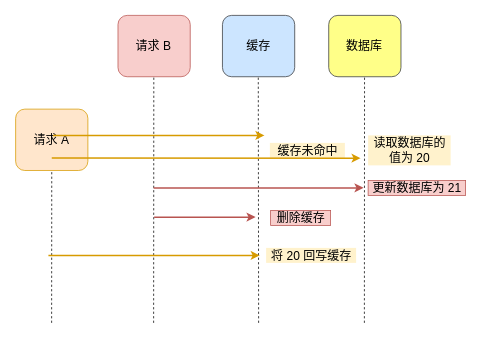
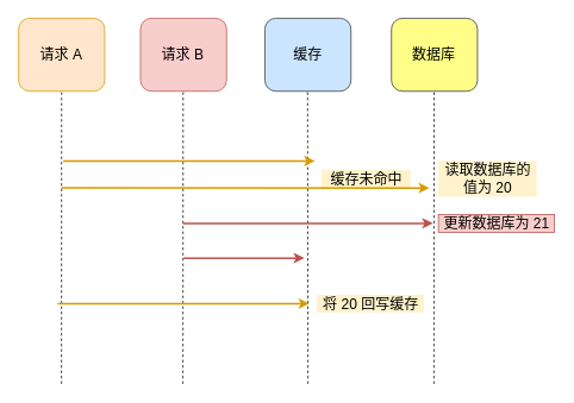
  <mxCell id="0" />
  <mxCell id="1" parent="0" />
- <mxCell id="2" value="请求 A" style="rounded=1;whiteSpace=wrap;html=1;fontSize=16;fillColor=#ffe6cc;strokeColor=#d79b00;" vertex="1" parent="1"><mxGeometry x="20" y="145" width="96.338" height="81.818" as="geometry" /></mxCell>
+ <mxCell id="2" value="请求 A" style="rounded=1;whiteSpace=wrap;html=1;fontSize=16;fillColor=#ffe6cc;strokeColor=#d79b00;" vertex="1" parent="1"><mxGeometry x="20" y="20" width="96.338" height="81.818" as="geometry" /></mxCell>
  <mxCell id="3" value="请求 B" style="rounded=1;whiteSpace=wrap;html=1;fontSize=16;fillColor=#f8cecc;strokeColor=#b85450;" vertex="1" parent="1"><mxGeometry x="156.479" y="20" width="96.338" height="81.818" as="geometry" /></mxCell>
  <mxCell id="4" value="缓存" style="rounded=1;whiteSpace=wrap;html=1;fontSize=16;fillColor=#cce5ff;strokeColor=#36393d;" vertex="1" parent="1"><mxGeometry x="295.768" y="20" width="96.338" height="81.818" as="geometry" /></mxCell>
  <mxCell id="5" value="数据库" style="rounded=1;whiteSpace=wrap;html=1;fontSize=16;fillColor=#ffff88;strokeColor=#36393d;" vertex="1" parent="1"><mxGeometry x="437.465" y="20" width="96.338" height="81.818" as="geometry" /></mxCell>
  <mxCell id="6" value="" style="endArrow=none;html=1;fontSize=16;entryX=0.5;entryY=1;entryDx=0;entryDy=0;dashed=1;" edge="1" parent="1" target="2"><mxGeometry x="40" y="640" width="50" height="50" as="geometry"><mxPoint x="68" y="430" as="sourcePoint" /><mxPoint x="100.282" y="142.727" as="targetPoint" /></mxGeometry></mxCell>
  <mxCell id="7" value="" style="endArrow=none;html=1;fontSize=16;entryX=0.5;entryY=1;entryDx=0;entryDy=0;dashed=1;" edge="1" parent="1"><mxGeometry x="40" y="640" width="50" height="50" as="geometry"><mxPoint x="204" y="430" as="sourcePoint" /><mxPoint x="204.246" y="101.818" as="targetPoint" /></mxGeometry></mxCell>
  <mxCell id="8" value="" style="endArrow=none;html=1;fontSize=16;entryX=0.5;entryY=1;entryDx=0;entryDy=0;dashed=1;" edge="1" parent="1"><mxGeometry x="40" y="640" width="50" height="50" as="geometry"><mxPoint x="344" y="430" as="sourcePoint" /><mxPoint x="343.535" y="101.818" as="targetPoint" /></mxGeometry></mxCell>
  <mxCell id="9" value="" style="endArrow=none;html=1;fontSize=16;entryX=0.5;entryY=1;entryDx=0;entryDy=0;dashed=1;" edge="1" parent="1"><mxGeometry x="40" y="640" width="50" height="50" as="geometry"><mxPoint x="485" y="430" as="sourcePoint" /><mxPoint x="485.232" y="101.818" as="targetPoint" /></mxGeometry></mxCell>
  <mxCell id="10" value="" style="endArrow=classic;html=1;fontSize=16;fillColor=#ffcd28;strokeColor=#d79b00;gradientColor=#ffa500;strokeWidth=2;" edge="1" parent="1"><mxGeometry x="35.56" y="810" width="50" height="50" as="geometry"><mxPoint x="63.729" y="340" as="sourcePoint" /><mxPoint x="345.56" y="340" as="targetPoint" /></mxGeometry></mxCell>
  <mxCell id="11" value="缓存未命中" style="text;html=1;align=center;verticalAlign=middle;resizable=0;points=[];autosize=1;fillColor=#fff2cc;fontSize=16;" vertex="1" parent="1"><mxGeometry x="359.002" y="190.004" width="100" height="20" as="geometry" /></mxCell>
  <mxCell id="12" value="" style="endArrow=classic;html=1;fontSize=16;strokeWidth=2;gradientColor=#ffa500;fillColor=#ffcd28;strokeColor=#d79b00;" edge="1" parent="1"><mxGeometry x="40" y="475.45" width="50" height="50" as="geometry"><mxPoint x="68.169" y="209.995" as="sourcePoint" /><mxPoint x="480" y="210.36" as="targetPoint" /></mxGeometry></mxCell>
  <mxCell id="13" value="读取数据库的&lt;br&gt;值为 20" style="text;html=1;align=center;verticalAlign=middle;resizable=0;points=[];autosize=1;fillColor=#fff2cc;fontSize=16;strokeWidth=2;" vertex="1" parent="1"><mxGeometry x="490.005" y="179.999" width="110" height="40" as="geometry" /></mxCell>
  <mxCell id="14" value="" style="endArrow=classic;html=1;fontSize=16;strokeWidth=2;gradientColor=#ea6b66;fillColor=#f8cecc;strokeColor=#b85450;" edge="1" parent="1"><mxGeometry x="39.29" y="652" width="50" height="50" as="geometry"><mxPoint x="203.938" y="250.182" as="sourcePoint" /><mxPoint x="483.94" y="250" as="targetPoint" /></mxGeometry></mxCell>
  <mxCell id="15" value="更新数据库为 21" style="text;html=1;align=center;verticalAlign=middle;resizable=0;points=[];autosize=1;strokeColor=#b85450;fillColor=#f8cecc;fontSize=16;" vertex="1" parent="1"><mxGeometry x="490" y="240" width="130" height="20" as="geometry" /></mxCell>
  <mxCell id="16" value="" style="endArrow=classic;html=1;fontSize=16;strokeWidth=2;gradientColor=#ea6b66;fillColor=#f8cecc;strokeColor=#b85450;" edge="1" parent="1"><mxGeometry x="40" y="691" width="50" height="50" as="geometry"><mxPoint x="204.648" y="289.182" as="sourcePoint" /><mxPoint x="340" y="289" as="targetPoint" /></mxGeometry></mxCell>
- <mxCell id="17" value="删除缓存" style="text;html=1;align=center;verticalAlign=middle;resizable=0;points=[];autosize=1;strokeColor=#b85450;fillColor=#f8cecc;fontSize=16;" vertex="1" parent="1"><mxGeometry x="360" y="280" width="80" height="20" as="geometry" /></mxCell>
  <mxCell id="18" value="" style="endArrow=classic;html=1;fontSize=16;fillColor=#ffcd28;strokeColor=#d79b00;gradientColor=#ffa500;strokeWidth=2;" edge="1" parent="1"><mxGeometry x="41.83" y="650" width="50" height="50" as="geometry"><mxPoint x="69.999" y="180" as="sourcePoint" /><mxPoint x="351.83" y="180" as="targetPoint" /></mxGeometry></mxCell>
  <mxCell id="19" value="将 20 回写缓存" style="text;html=1;align=center;verticalAlign=middle;resizable=0;points=[];autosize=1;fillColor=#fff2cc;fontSize=16;" vertex="1" parent="1"><mxGeometry x="354.002" y="330.004" width="120" height="20" as="geometry" /></mxCell>
